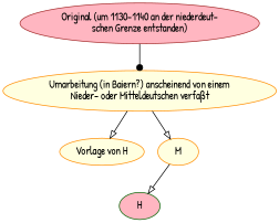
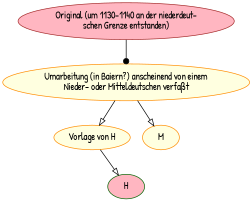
  digraph {
    fontname="Patrick Hand"
    node [color=darkorange fillcolor=lightyellow fontname="Patrick Hand" style=filled]
    edge [arrowhead=onormal fontname="Patrick Hand"]
    n1 [color=brown fillcolor=lightpink label="Original (um 1130-1140 an der niederdeut-\nschen Grenze entstanden)"]
    n2 [label="Umarbeitung (in Baiern?) anscheinend von einem\nNieder- oder Mitteldeutschen verfaßt"]
    n3 [label="Vorlage von H"]
    M
    H [color=darkgreen fillcolor=lightpink]
    n1 -> n2 [arrowhead=dot]
    n2 -> n3
    n2 -> M
-   M -> H
+   n3 -> H
  }
